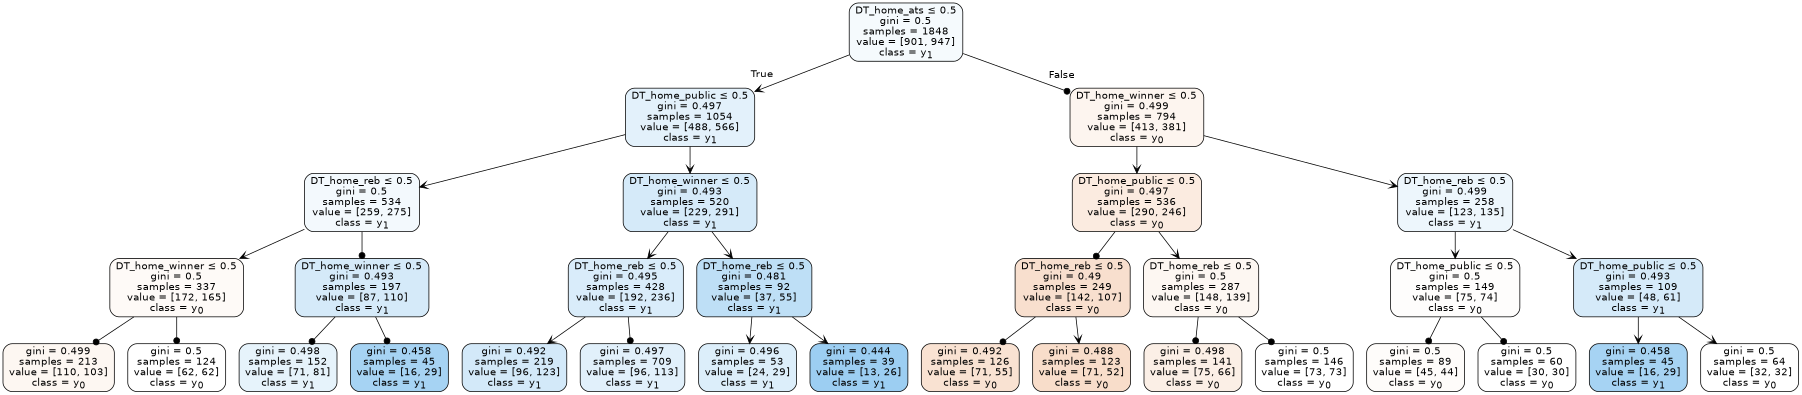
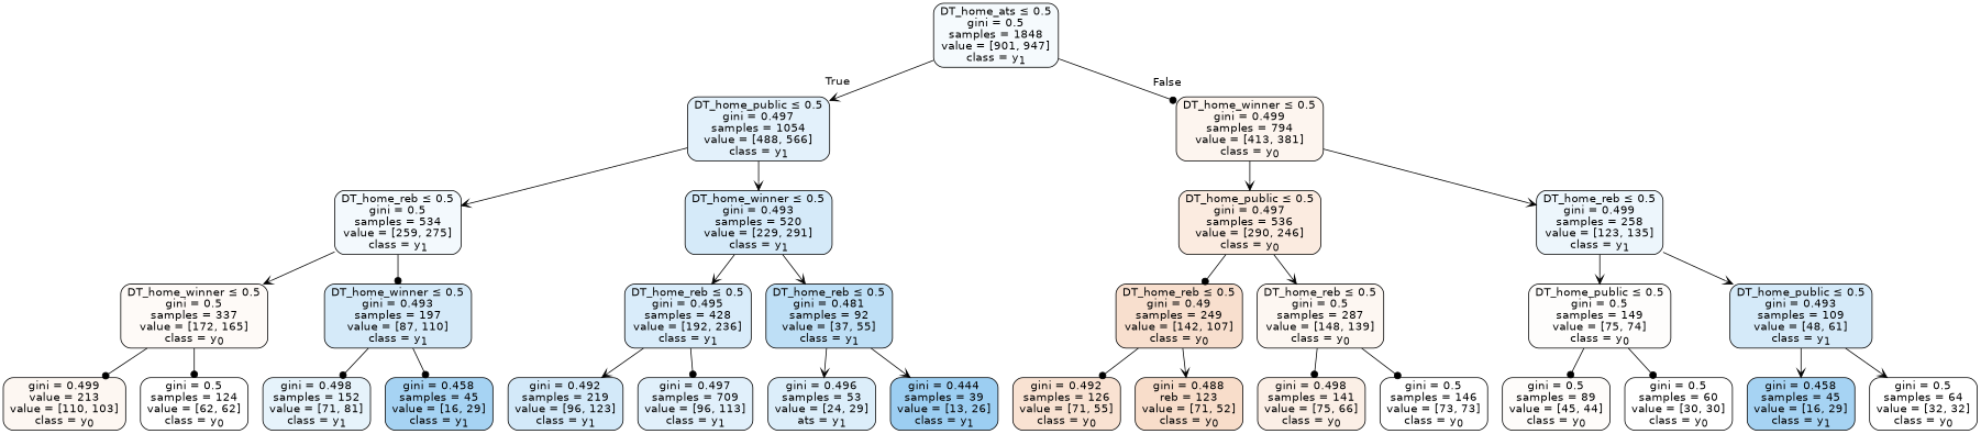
  digraph {
    node [color=black fillcolor="#e5813900" fontname=helvetica shape=box style="filled, rounded"]
    edge [arrowhead=vee fontname=helvetica]
    n1 [fillcolor="#399de50c" label=<DT_home_ats &le; 0.5<br/>gini = 0.5<br/>samples = 1848<br/>value = [901, 947]<br/>class = y<SUB>1</SUB>>]
    n2 [fillcolor="#399de523" label=<DT_home_public &le; 0.5<br/>gini = 0.497<br/>samples = 1054<br/>value = [488, 566]<br/>class = y<SUB>1</SUB>>]
    n3 [fillcolor="#e5813914" label=<DT_home_winner &le; 0.5<br/>gini = 0.499<br/>samples = 794<br/>value = [413, 381]<br/>class = y<SUB>0</SUB>>]
    n4 [fillcolor="#399de50f" label=<DT_home_reb &le; 0.5<br/>gini = 0.5<br/>samples = 534<br/>value = [259, 275]<br/>class = y<SUB>1</SUB>>]
    n5 [fillcolor="#399de536" label=<DT_home_winner &le; 0.5<br/>gini = 0.493<br/>samples = 520<br/>value = [229, 291]<br/>class = y<SUB>1</SUB>>]
    n6 [fillcolor="#e5813927" label=<DT_home_public &le; 0.5<br/>gini = 0.497<br/>samples = 536<br/>value = [290, 246]<br/>class = y<SUB>0</SUB>>]
    n7 [fillcolor="#399de517" label=<DT_home_reb &le; 0.5<br/>gini = 0.499<br/>samples = 258<br/>value = [123, 135]<br/>class = y<SUB>1</SUB>>]
    n8 [fillcolor="#e581390a" label=<DT_home_winner &le; 0.5<br/>gini = 0.5<br/>samples = 337<br/>value = [172, 165]<br/>class = y<SUB>0</SUB>>]
    n9 [fillcolor="#399de535" label=<DT_home_winner &le; 0.5<br/>gini = 0.493<br/>samples = 197<br/>value = [87, 110]<br/>class = y<SUB>1</SUB>>]
    n10 [fillcolor="#399de530" label=<DT_home_reb &le; 0.5<br/>gini = 0.495<br/>samples = 428<br/>value = [192, 236]<br/>class = y<SUB>1</SUB>>]
    n11 [fillcolor="#399de553" label=<DT_home_reb &le; 0.5<br/>gini = 0.481<br/>samples = 92<br/>value = [37, 55]<br/>class = y<SUB>1</SUB>>]
-   n12 [fillcolor="#e5813910" label=<gini = 0.499<br/>samples = 213<br/>value = [110, 103]<br/>class = y<SUB>0</SUB>>]
+   n12 [fillcolor="#e5813910" label=<gini = 0.499<br/>value = 213<br/>value = [110, 103]<br/>class = y<SUB>0</SUB>>]
    n13 [label=<gini = 0.5<br/>samples = 124<br/>value = [62, 62]<br/>class = y<SUB>0</SUB>>]
    n14 [fillcolor="#399de51f" label=<gini = 0.498<br/>samples = 152<br/>value = [71, 81]<br/>class = y<SUB>1</SUB>>]
    n15 [fillcolor="#399de572" label=<gini = 0.458<br/>samples = 45<br/>value = [16, 29]<br/>class = y<SUB>1</SUB>>]
    n16 [fillcolor="#399de538" label=<gini = 0.492<br/>samples = 219<br/>value = [96, 123]<br/>class = y<SUB>1</SUB>>]
    n17 [fillcolor="#399de526" label=<gini = 0.497<br/>samples = 709<br/>value = [96, 113]<br/>class = y<SUB>1</SUB>>]
-   n18 [fillcolor="#399de52c" label=<gini = 0.496<br/>samples = 53<br/>value = [24, 29]<br/>class = y<SUB>1</SUB>>]
+   n18 [fillcolor="#399de52c" label=<gini = 0.496<br/>samples = 53<br/>value = [24, 29]<br/>ats = y<SUB>1</SUB>>]
    n19 [fillcolor="#399de57f" label=<gini = 0.444<br/>samples = 39<br/>value = [13, 26]<br/>class = y<SUB>1</SUB>>]
    n20 [fillcolor="#e581393f" label=<DT_home_reb &le; 0.5<br/>gini = 0.49<br/>samples = 249<br/>value = [142, 107]<br/>class = y<SUB>0</SUB>>]
    n21 [fillcolor="#e5813910" label=<DT_home_reb &le; 0.5<br/>gini = 0.5<br/>samples = 287<br/>value = [148, 139]<br/>class = y<SUB>0</SUB>>]
    n22 [fillcolor="#e5813903" label=<DT_home_public &le; 0.5<br/>gini = 0.5<br/>samples = 149<br/>value = [75, 74]<br/>class = y<SUB>0</SUB>>]
    n23 [fillcolor="#399de536" label=<DT_home_public &le; 0.5<br/>gini = 0.493<br/>samples = 109<br/>value = [48, 61]<br/>class = y<SUB>1</SUB>>]
    n24 [fillcolor="#e5813939" label=<gini = 0.492<br/>samples = 126<br/>value = [71, 55]<br/>class = y<SUB>0</SUB>>]
-   n25 [fillcolor="#e5813944" label=<gini = 0.488<br/>samples = 123<br/>value = [71, 52]<br/>class = y<SUB>0</SUB>>]
+   n25 [fillcolor="#e5813944" label=<gini = 0.488<br/>reb = 123<br/>value = [71, 52]<br/>class = y<SUB>0</SUB>>]
    n26 [fillcolor="#e581391f" label=<gini = 0.498<br/>samples = 141<br/>value = [75, 66]<br/>class = y<SUB>0</SUB>>]
    n27 [label=<gini = 0.5<br/>samples = 146<br/>value = [73, 73]<br/>class = y<SUB>0</SUB>>]
    n28 [fillcolor="#e5813906" label=<gini = 0.5<br/>samples = 89<br/>value = [45, 44]<br/>class = y<SUB>0</SUB>>]
    n29 [label=<gini = 0.5<br/>samples = 60<br/>value = [30, 30]<br/>class = y<SUB>0</SUB>>]
    n30 [fillcolor="#399de572" label=<gini = 0.458<br/>samples = 45<br/>value = [16, 29]<br/>class = y<SUB>1</SUB>>]
    n31 [label=<gini = 0.5<br/>samples = 64<br/>value = [32, 32]<br/>class = y<SUB>0</SUB>>]
    n1 -> n2 [headlabel=True labelangle=45 labeldistance=2.5]
    n1 -> n3 [arrowhead=dot headlabel=False labelangle=-45 labeldistance=2.5]
    n2 -> n4
    n2 -> n5
    n3 -> n6
    n3 -> n7
    n4 -> n8
    n4 -> n9 [arrowhead=dot]
    n5 -> n10
    n5 -> n11
    n6 -> n20 [arrowhead=dot]
    n6 -> n21
    n7 -> n22
    n7 -> n23
    n8 -> n12 [arrowhead=dot]
    n8 -> n13 [arrowhead=dot]
    n9 -> n14 [arrowhead=dot]
    n9 -> n15 [arrowhead=dot]
    n10 -> n16
    n10 -> n17 [arrowhead=dot]
    n11 -> n18
    n11 -> n19
    n20 -> n24 [arrowhead=dot]
    n20 -> n25
    n21 -> n26 [arrowhead=dot]
    n21 -> n27 [arrowhead=dot]
    n22 -> n28 [arrowhead=dot]
    n22 -> n29 [arrowhead=dot]
    n23 -> n30
    n23 -> n31
  }
